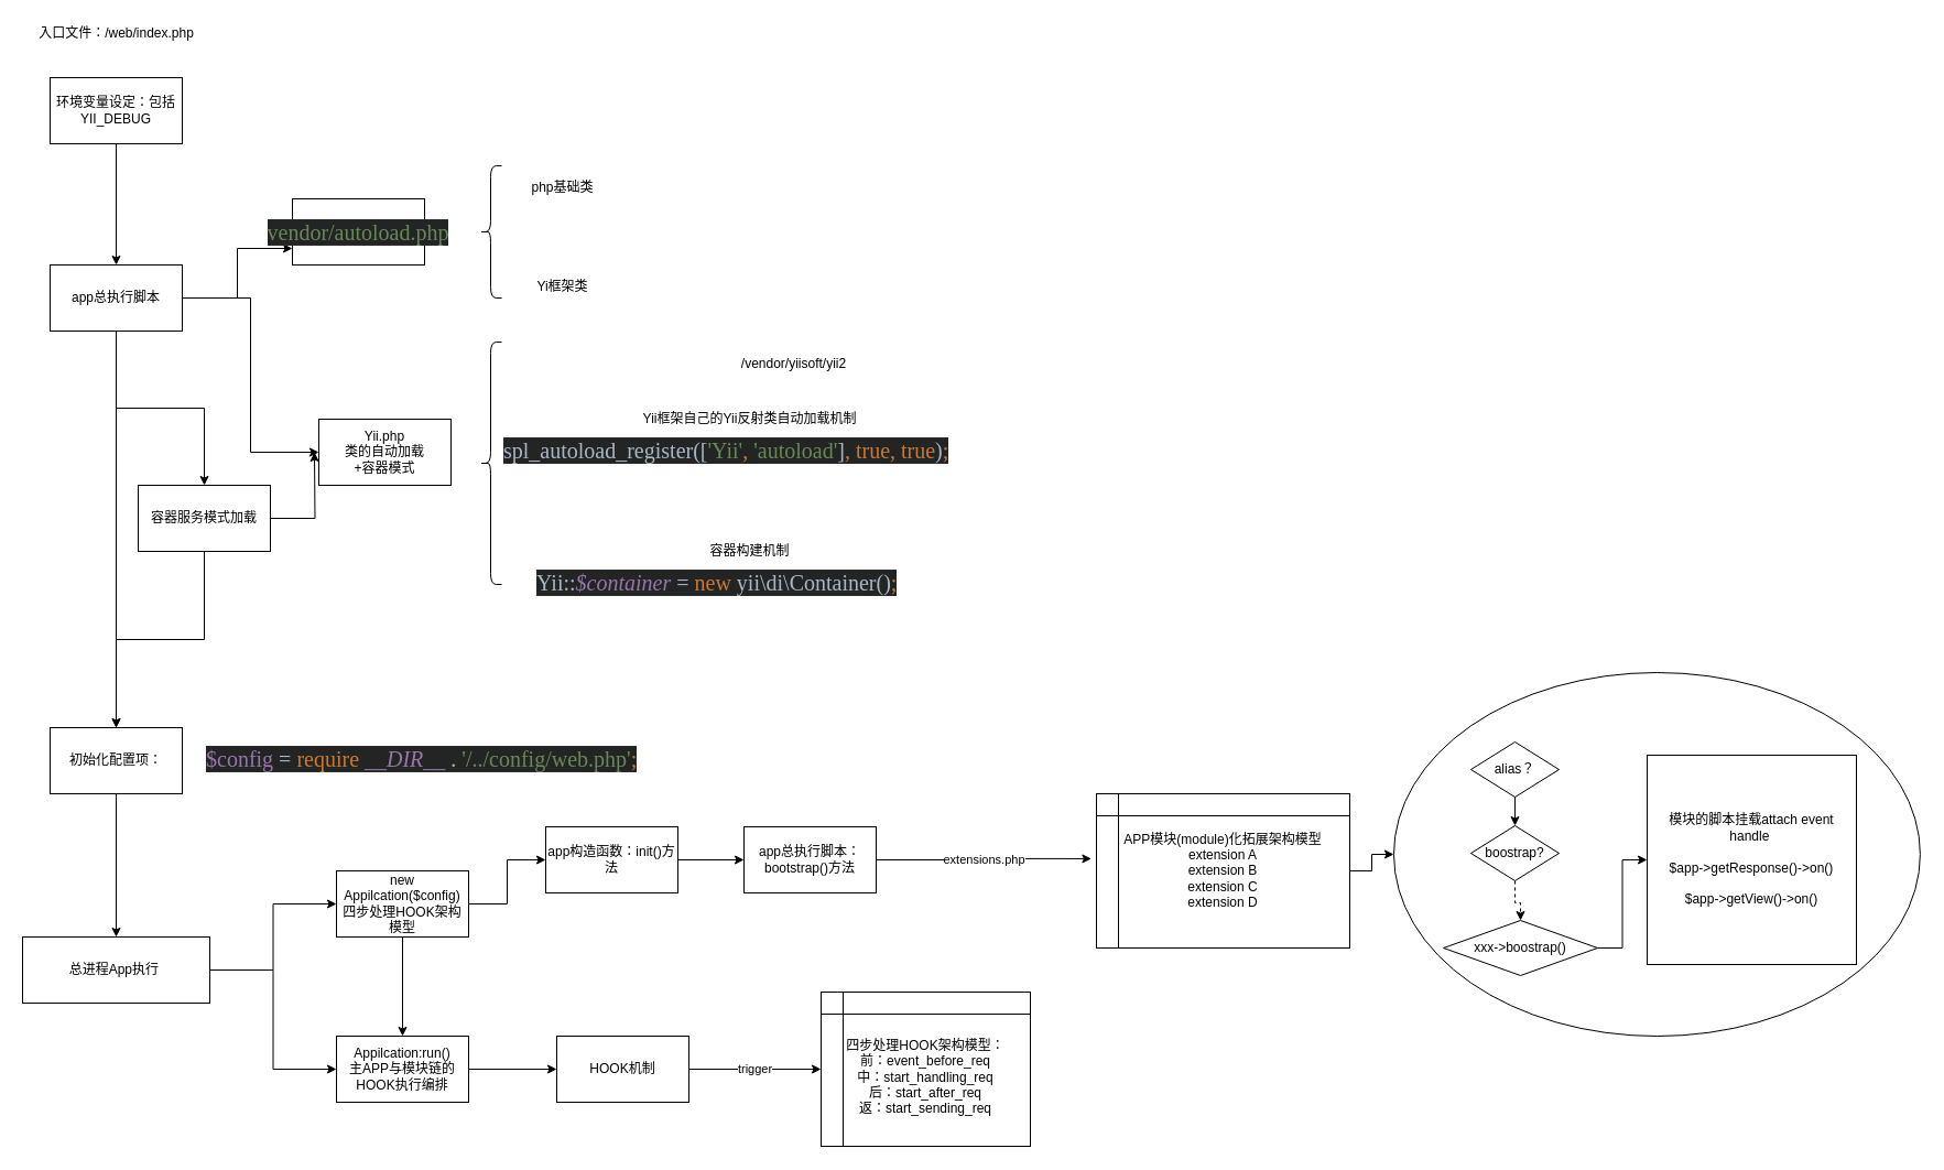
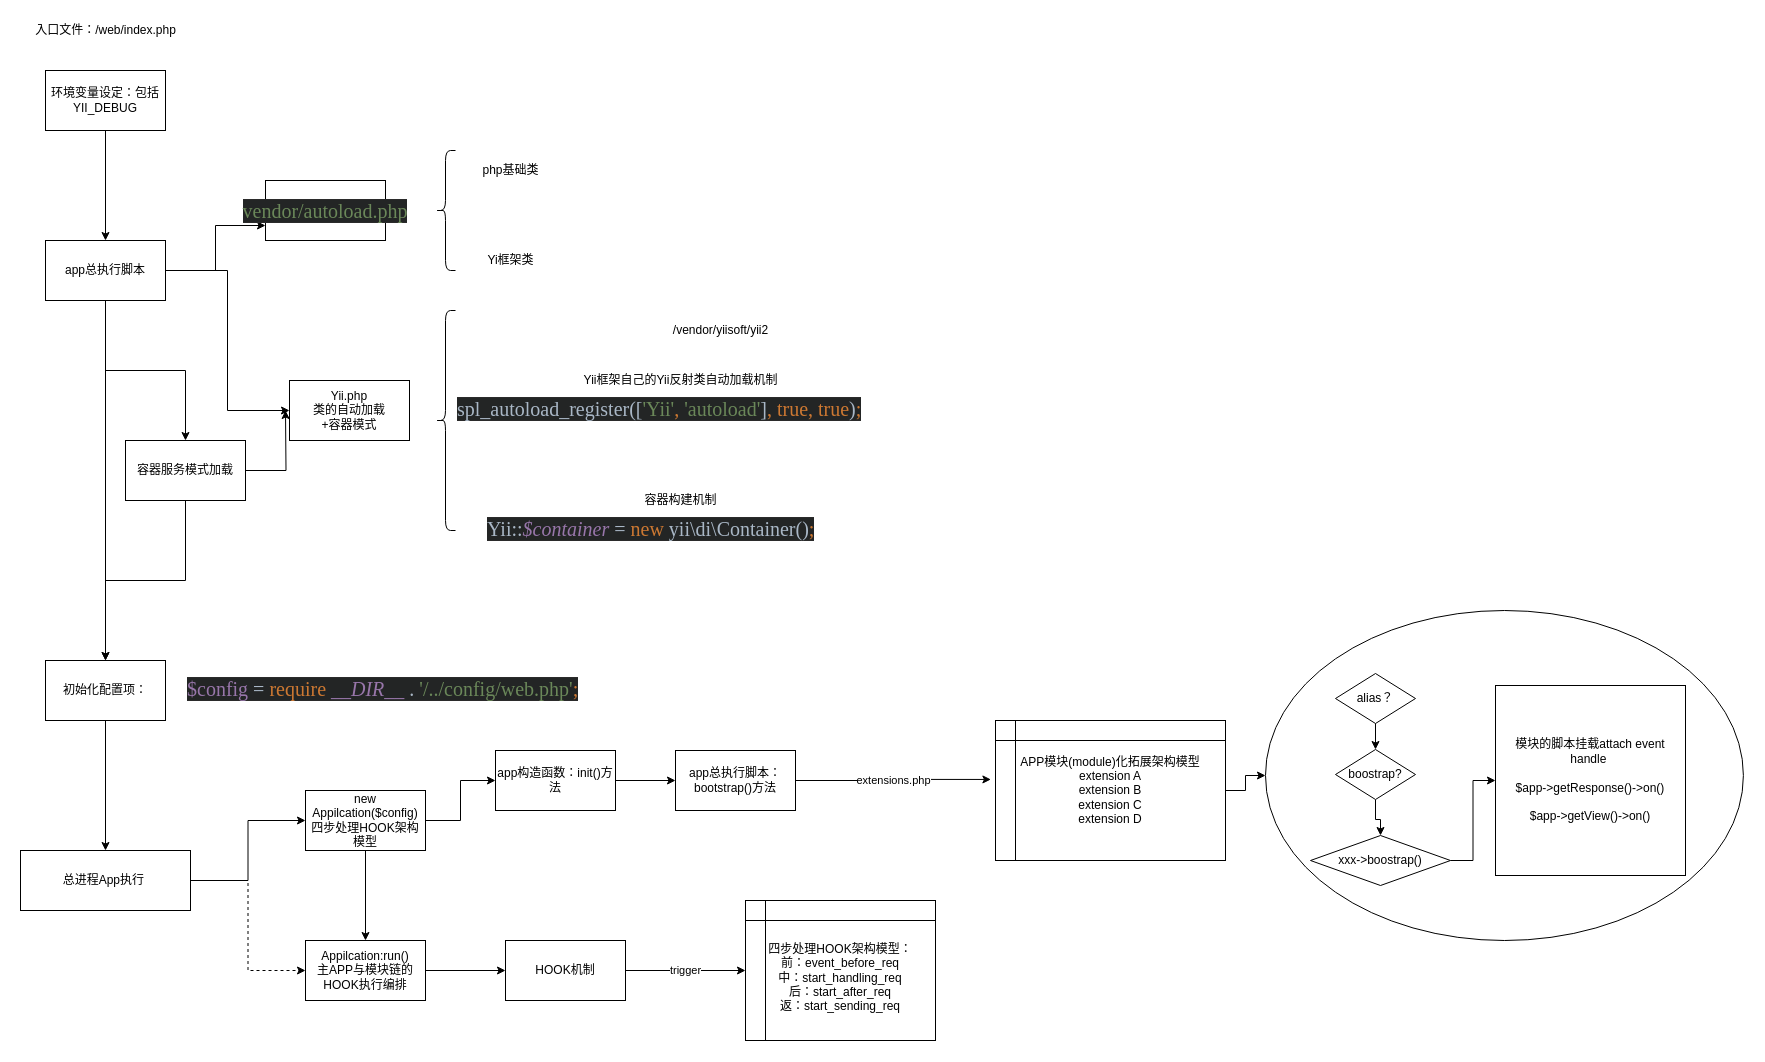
  <mxCell id="0" />
  <mxCell id="1" parent="0" />
  <mxCell id="2" value="入口文件：/web/index.php&lt;br&gt;" style="text;html=1;align=center;verticalAlign=middle;resizable=0;points=[];autosize=1;" vertex="1" parent="1"><mxGeometry x="25" y="20" width="160" height="20" as="geometry" /></mxCell>
  <mxCell id="3" style="edgeStyle=orthogonalEdgeStyle;rounded=0;orthogonalLoop=1;jettySize=auto;html=1;" edge="1" parent="1" source="4" target="9"><mxGeometry relative="1" as="geometry" /></mxCell>
  <mxCell id="4" value="环境变量设定：包括YII_DEBUG" style="whiteSpace=wrap;html=1;" vertex="1" parent="1"><mxGeometry x="45" y="70" width="120" height="60" as="geometry" /></mxCell>
  <mxCell id="5" style="edgeStyle=orthogonalEdgeStyle;rounded=0;orthogonalLoop=1;jettySize=auto;html=1;entryX=0;entryY=0.75;entryDx=0;entryDy=0;" edge="1" parent="1" source="9" target="10"><mxGeometry relative="1" as="geometry" /></mxCell>
  <mxCell id="6" style="edgeStyle=orthogonalEdgeStyle;rounded=0;orthogonalLoop=1;jettySize=auto;html=1;entryX=0;entryY=0.5;entryDx=0;entryDy=0;" edge="1" parent="1" source="9" target="20"><mxGeometry relative="1" as="geometry" /></mxCell>
  <mxCell id="7" style="edgeStyle=orthogonalEdgeStyle;rounded=0;orthogonalLoop=1;jettySize=auto;html=1;" edge="1" parent="1" source="9" target="23"><mxGeometry relative="1" as="geometry" /></mxCell>
  <mxCell id="8" style="edgeStyle=orthogonalEdgeStyle;rounded=0;orthogonalLoop=1;jettySize=auto;html=1;" edge="1" parent="1" source="9" target="25"><mxGeometry relative="1" as="geometry" /></mxCell>
  <mxCell id="9" value="app总执行脚本" style="whiteSpace=wrap;html=1;" vertex="1" parent="1"><mxGeometry x="45" y="240" width="120" height="60" as="geometry" /></mxCell>
  <mxCell id="10" value="&lt;pre style=&quot;background-color: #2b2b2b ; color: #a9b7c6 ; font-family: &amp;#34;宋体&amp;#34; ; font-size: 15.0pt&quot;&gt;&lt;span style=&quot;color: #6a8759 ; background-color: #232525&quot;&gt;vendor/autoload.php&lt;/span&gt;&lt;/pre&gt;" style="whiteSpace=wrap;html=1;" vertex="1" parent="1"><mxGeometry x="265" y="180" width="120" height="60" as="geometry" /></mxCell>
  <mxCell id="11" value="" style="shape=curlyBracket;whiteSpace=wrap;html=1;rounded=1;" vertex="1" parent="1"><mxGeometry x="435" y="150" width="20" height="120" as="geometry" /></mxCell>
  <mxCell id="12" value="php基础类" style="text;html=1;align=center;verticalAlign=middle;resizable=0;points=[];autosize=1;" vertex="1" parent="1"><mxGeometry x="475" y="160" width="70" height="20" as="geometry" /></mxCell>
  <mxCell id="13" value="Yi框架类" style="text;html=1;align=center;verticalAlign=middle;resizable=0;points=[];autosize=1;" vertex="1" parent="1"><mxGeometry x="480" y="250" width="60" height="20" as="geometry" /></mxCell>
  <mxCell id="14" value="" style="shape=curlyBracket;whiteSpace=wrap;html=1;rounded=1;" vertex="1" parent="1"><mxGeometry x="435" y="310" width="20" height="220" as="geometry" /></mxCell>
  <mxCell id="15" value="/vendor/yiisoft/yii2" style="text;html=1;align=center;verticalAlign=middle;resizable=0;points=[];autosize=1;" vertex="1" parent="1"><mxGeometry x="665" y="320" width="110" height="20" as="geometry" /></mxCell>
  <mxCell id="16" value="Yii框架自己的Yii反射类自动加载机制&lt;br&gt;" style="text;html=1;align=center;verticalAlign=middle;resizable=0;points=[];autosize=1;" vertex="1" parent="1"><mxGeometry x="575" y="370" width="210" height="20" as="geometry" /></mxCell>
  <mxCell id="17" value="&lt;pre style=&quot;background-color: #2b2b2b ; color: #a9b7c6 ; font-family: &amp;quot;宋体&amp;quot; ; font-size: 15.0pt&quot;&gt;&lt;span style=&quot;background-color: #232525&quot;&gt;spl_autoload_register([&lt;/span&gt;&lt;span style=&quot;color: #6a8759 ; background-color: #232525&quot;&gt;'Yii'&lt;/span&gt;&lt;span style=&quot;color: #cc7832 ; background-color: #232525&quot;&gt;, &lt;/span&gt;&lt;span style=&quot;color: #6a8759 ; background-color: #232525&quot;&gt;'autoload'&lt;/span&gt;&lt;span style=&quot;background-color: #232525&quot;&gt;]&lt;/span&gt;&lt;span style=&quot;color: #cc7832 ; background-color: #232525&quot;&gt;, true, true&lt;/span&gt;&lt;span style=&quot;background-color: #232525&quot;&gt;)&lt;/span&gt;&lt;span style=&quot;color: #cc7832 ; background-color: #232525&quot;&gt;;&lt;/span&gt;&lt;/pre&gt;" style="text;whiteSpace=wrap;html=1;" vertex="1" parent="1"><mxGeometry x="455" y="370" width="550" height="70" as="geometry" /></mxCell>
  <mxCell id="18" value="容器构建机制" style="text;html=1;align=center;verticalAlign=middle;resizable=0;points=[];autosize=1;" vertex="1" parent="1"><mxGeometry x="635" y="490" width="90" height="20" as="geometry" /></mxCell>
  <mxCell id="19" value="&lt;pre style=&quot;background-color: #2b2b2b ; color: #a9b7c6 ; font-family: &amp;quot;宋体&amp;quot; ; font-size: 15.0pt&quot;&gt;&lt;span style=&quot;background-color: #232525&quot;&gt;Yii::&lt;/span&gt;&lt;span style=&quot;color: #9876aa ; background-color: #232525 ; font-style: italic&quot;&gt;$container &lt;/span&gt;&lt;span style=&quot;background-color: #232525&quot;&gt;= &lt;/span&gt;&lt;span style=&quot;color: #cc7832 ; background-color: #232525&quot;&gt;new &lt;/span&gt;&lt;span style=&quot;background-color: #232525&quot;&gt;yii\di\Container()&lt;/span&gt;&lt;span style=&quot;color: #cc7832 ; background-color: #232525&quot;&gt;;&lt;/span&gt;&lt;/pre&gt;" style="text;whiteSpace=wrap;html=1;" vertex="1" parent="1"><mxGeometry x="485" y="490" width="440" height="70" as="geometry" /></mxCell>
  <mxCell id="20" value="Yii.php&lt;br&gt;类的自动加载&lt;br&gt;+容器模式" style="whiteSpace=wrap;html=1;" vertex="1" parent="1"><mxGeometry x="289" y="380" width="120" height="60" as="geometry" /></mxCell>
  <mxCell id="21" style="edgeStyle=orthogonalEdgeStyle;rounded=0;orthogonalLoop=1;jettySize=auto;html=1;" edge="1" parent="1" source="23"><mxGeometry relative="1" as="geometry"><mxPoint x="285" y="410" as="targetPoint" /></mxGeometry></mxCell>
  <mxCell id="22" style="edgeStyle=orthogonalEdgeStyle;rounded=0;orthogonalLoop=1;jettySize=auto;html=1;" edge="1" parent="1" source="23" target="25"><mxGeometry relative="1" as="geometry" /></mxCell>
  <mxCell id="23" value="容器服务模式加载" style="whiteSpace=wrap;html=1;" vertex="1" parent="1"><mxGeometry x="125" y="440" width="120" height="60" as="geometry" /></mxCell>
  <mxCell id="24" style="edgeStyle=orthogonalEdgeStyle;rounded=0;orthogonalLoop=1;jettySize=auto;html=1;" edge="1" parent="1" source="25" target="29"><mxGeometry relative="1" as="geometry" /></mxCell>
  <mxCell id="25" value="初始化配置项：" style="whiteSpace=wrap;html=1;" vertex="1" parent="1"><mxGeometry x="45" y="660" width="120" height="60" as="geometry" /></mxCell>
  <mxCell id="26" value="&lt;pre style=&quot;background-color: #2b2b2b ; color: #a9b7c6 ; font-family: &amp;quot;宋体&amp;quot; ; font-size: 15.0pt&quot;&gt;&lt;span style=&quot;color: #9876aa ; background-color: #232525&quot;&gt;$config &lt;/span&gt;&lt;span style=&quot;background-color: #232525&quot;&gt;= &lt;/span&gt;&lt;span style=&quot;color: #cc7832 ; background-color: #232525&quot;&gt;require &lt;/span&gt;&lt;span style=&quot;color: #9876aa ; background-color: #232525 ; font-style: italic&quot;&gt;__DIR__ &lt;/span&gt;&lt;span style=&quot;background-color: #232525&quot;&gt;. &lt;/span&gt;&lt;span style=&quot;color: #6a8759 ; background-color: #232525&quot;&gt;'/../config/web.php'&lt;/span&gt;&lt;span style=&quot;color: #cc7832 ; background-color: #232525&quot;&gt;;&lt;/span&gt;&lt;/pre&gt;" style="text;whiteSpace=wrap;html=1;" vertex="1" parent="1"><mxGeometry x="185" y="650" width="520" height="70" as="geometry" /></mxCell>
  <mxCell id="27" style="edgeStyle=orthogonalEdgeStyle;rounded=0;orthogonalLoop=1;jettySize=auto;html=1;" edge="1" parent="1" source="29" target="34"><mxGeometry relative="1" as="geometry" /></mxCell>
- <mxCell id="28" style="edgeStyle=orthogonalEdgeStyle;rounded=0;orthogonalLoop=1;jettySize=auto;html=1;entryX=0;entryY=0.5;entryDx=0;entryDy=0;" edge="1" parent="1" source="29" target="31"><mxGeometry relative="1" as="geometry" /></mxCell>
+ <mxCell id="28" style="edgeStyle=orthogonalEdgeStyle;rounded=0;orthogonalLoop=1;jettySize=auto;html=1;entryX=0;entryY=0.5;entryDx=0;entryDy=0;dashed=1;" edge="1" parent="1" source="29" target="31"><mxGeometry relative="1" as="geometry" /></mxCell>
  <mxCell id="29" value="总进程App执行&amp;nbsp;" style="whiteSpace=wrap;html=1;" vertex="1" parent="1"><mxGeometry x="20" y="850" width="170" height="60" as="geometry" /></mxCell>
  <mxCell id="30" style="edgeStyle=orthogonalEdgeStyle;rounded=0;orthogonalLoop=1;jettySize=auto;html=1;entryX=0;entryY=0.5;entryDx=0;entryDy=0;" edge="1" parent="1" source="31" target="49"><mxGeometry relative="1" as="geometry" /></mxCell>
  <mxCell id="31" value="&lt;span&gt;Appilcation:run()&lt;br&gt;&lt;/span&gt;主APP与模块链的HOOK执行编排&lt;span&gt;&lt;br&gt;&lt;/span&gt;" style="whiteSpace=wrap;html=1;" vertex="1" parent="1"><mxGeometry x="305" y="940" width="120" height="60" as="geometry" /></mxCell>
  <mxCell id="32" style="edgeStyle=orthogonalEdgeStyle;rounded=0;orthogonalLoop=1;jettySize=auto;html=1;entryX=0;entryY=0.5;entryDx=0;entryDy=0;" edge="1" parent="1" source="34" target="36"><mxGeometry relative="1" as="geometry" /></mxCell>
  <mxCell id="33" style="edgeStyle=orthogonalEdgeStyle;rounded=0;orthogonalLoop=1;jettySize=auto;html=1;" edge="1" parent="1" source="34" target="31"><mxGeometry relative="1" as="geometry" /></mxCell>
  <mxCell id="34" value="&lt;span&gt;new Appilcation($config)&lt;br&gt;&lt;/span&gt;四步处理HOOK架构模型&lt;span&gt;&lt;br&gt;&lt;/span&gt;" style="whiteSpace=wrap;html=1;" vertex="1" parent="1"><mxGeometry x="305" y="790" width="120" height="60" as="geometry" /></mxCell>
  <mxCell id="35" value="" style="edgeStyle=orthogonalEdgeStyle;rounded=0;orthogonalLoop=1;jettySize=auto;html=1;" edge="1" parent="1" source="36" target="38"><mxGeometry relative="1" as="geometry" /></mxCell>
  <mxCell id="36" value="app构造函数：init()方法" style="whiteSpace=wrap;html=1;" vertex="1" parent="1"><mxGeometry x="495" y="750" width="120" height="60" as="geometry" /></mxCell>
  <mxCell id="37" value="extensions.php" style="edgeStyle=orthogonalEdgeStyle;rounded=0;orthogonalLoop=1;jettySize=auto;html=1;entryX=-0.02;entryY=0.421;entryDx=0;entryDy=0;entryPerimeter=0;" edge="1" parent="1" source="38" target="40"><mxGeometry relative="1" as="geometry" /></mxCell>
  <mxCell id="38" value="app总执行脚本：bootstrap()方法" style="whiteSpace=wrap;html=1;" vertex="1" parent="1"><mxGeometry x="675" y="750" width="120" height="60" as="geometry" /></mxCell>
  <mxCell id="39" style="edgeStyle=orthogonalEdgeStyle;rounded=0;orthogonalLoop=1;jettySize=auto;html=1;entryX=0;entryY=0.5;entryDx=0;entryDy=0;" edge="1" parent="1" source="40" target="41"><mxGeometry relative="1" as="geometry" /></mxCell>
  <mxCell id="40" value="APP模块(module)化拓展架构模型&lt;br&gt;extension A&lt;br&gt;extension B&lt;br&gt;extension C&lt;br&gt;extension D" style="shape=internalStorage;whiteSpace=wrap;html=1;backgroundOutline=1;" vertex="1" parent="1"><mxGeometry x="995" y="720" width="230" height="140" as="geometry" /></mxCell>
  <mxCell id="41" value="" style="ellipse;whiteSpace=wrap;html=1;" vertex="1" parent="1"><mxGeometry x="1265" y="610" width="477.9" height="330" as="geometry" /></mxCell>
- <mxCell id="42" value="" style="edgeStyle=orthogonalEdgeStyle;rounded=0;orthogonalLoop=1;jettySize=auto;html=1;dashed=1;" edge="1" parent="1" source="46" target="45"><mxGeometry relative="1" as="geometry" /></mxCell>
+ <mxCell id="42" value="" style="edgeStyle=orthogonalEdgeStyle;rounded=0;orthogonalLoop=1;jettySize=auto;html=1;" edge="1" parent="1" source="46" target="45"><mxGeometry relative="1" as="geometry" /></mxCell>
  <mxCell id="43" value="alias？" style="rhombus;whiteSpace=wrap;html=1;" vertex="1" parent="1"><mxGeometry x="1335" y="673" width="80" height="50" as="geometry" /></mxCell>
  <mxCell id="44" style="edgeStyle=orthogonalEdgeStyle;rounded=0;orthogonalLoop=1;jettySize=auto;html=1;" edge="1" parent="1" source="45" target="51"><mxGeometry relative="1" as="geometry" /></mxCell>
  <mxCell id="45" value="xxx-&amp;gt;boostrap()" style="rhombus;whiteSpace=wrap;html=1;" vertex="1" parent="1"><mxGeometry x="1310" y="835" width="140" height="50" as="geometry" /></mxCell>
  <mxCell id="46" value="boostrap?" style="rhombus;whiteSpace=wrap;html=1;" vertex="1" parent="1"><mxGeometry x="1335" y="749" width="80" height="50" as="geometry" /></mxCell>
  <mxCell id="47" value="" style="edgeStyle=orthogonalEdgeStyle;rounded=0;orthogonalLoop=1;jettySize=auto;html=1;" edge="1" parent="1" source="43" target="46"><mxGeometry relative="1" as="geometry"><mxPoint x="1375" y="723" as="sourcePoint" /><mxPoint x="1380" y="835" as="targetPoint" /></mxGeometry></mxCell>
  <mxCell id="48" value="trigger" style="edgeStyle=orthogonalEdgeStyle;rounded=0;orthogonalLoop=1;jettySize=auto;html=1;" edge="1" parent="1" source="49" target="50"><mxGeometry relative="1" as="geometry" /></mxCell>
  <mxCell id="49" value="HOOK机制" style="whiteSpace=wrap;html=1;" vertex="1" parent="1"><mxGeometry x="505" y="940" width="120" height="60" as="geometry" /></mxCell>
  <mxCell id="50" value="&lt;br&gt;四步处理HOOK架构模型：&lt;br&gt;前：event_before_req&lt;br&gt;中：start_handling_req&lt;br&gt;后：start_after_req&lt;br&gt;返：start_sending_req&lt;br&gt;" style="shape=internalStorage;whiteSpace=wrap;html=1;backgroundOutline=1;" vertex="1" parent="1"><mxGeometry x="745" y="900" width="190" height="140" as="geometry" /></mxCell>
  <mxCell id="51" value="模块的脚本挂载attach event handle&amp;nbsp;&lt;br&gt;&lt;br&gt;$app-&amp;gt;getResponse()-&amp;gt;on()&lt;br&gt;&lt;br&gt;$app-&amp;gt;getView()-&amp;gt;on()" style="whiteSpace=wrap;html=1;aspect=fixed;" vertex="1" parent="1"><mxGeometry x="1495" y="685" width="190" height="190" as="geometry" /></mxCell>
